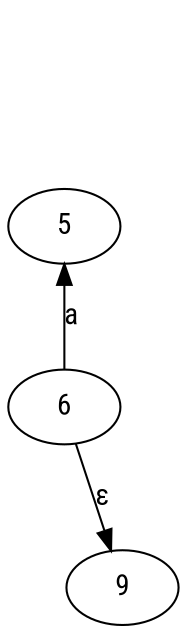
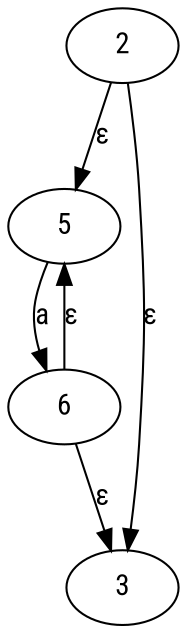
  digraph {
    fontname="Roboto Condensed"
    node [fontname="Roboto Condensed"]
    edge [fontname="Roboto Condensed"]
    n1 [label=5]
-   3 [label=9]
+   2
+   3
    n4 [label=6]
-   n4 -> n1 [label=a]
+   n1 -> n4 [label=a]
+   2 -> n1 [label="ε"]
+   2 -> 3 [label="ε"]
+   n4 -> n1 [label="ε"]
    n4 -> 3 [label="ε"]
  }
